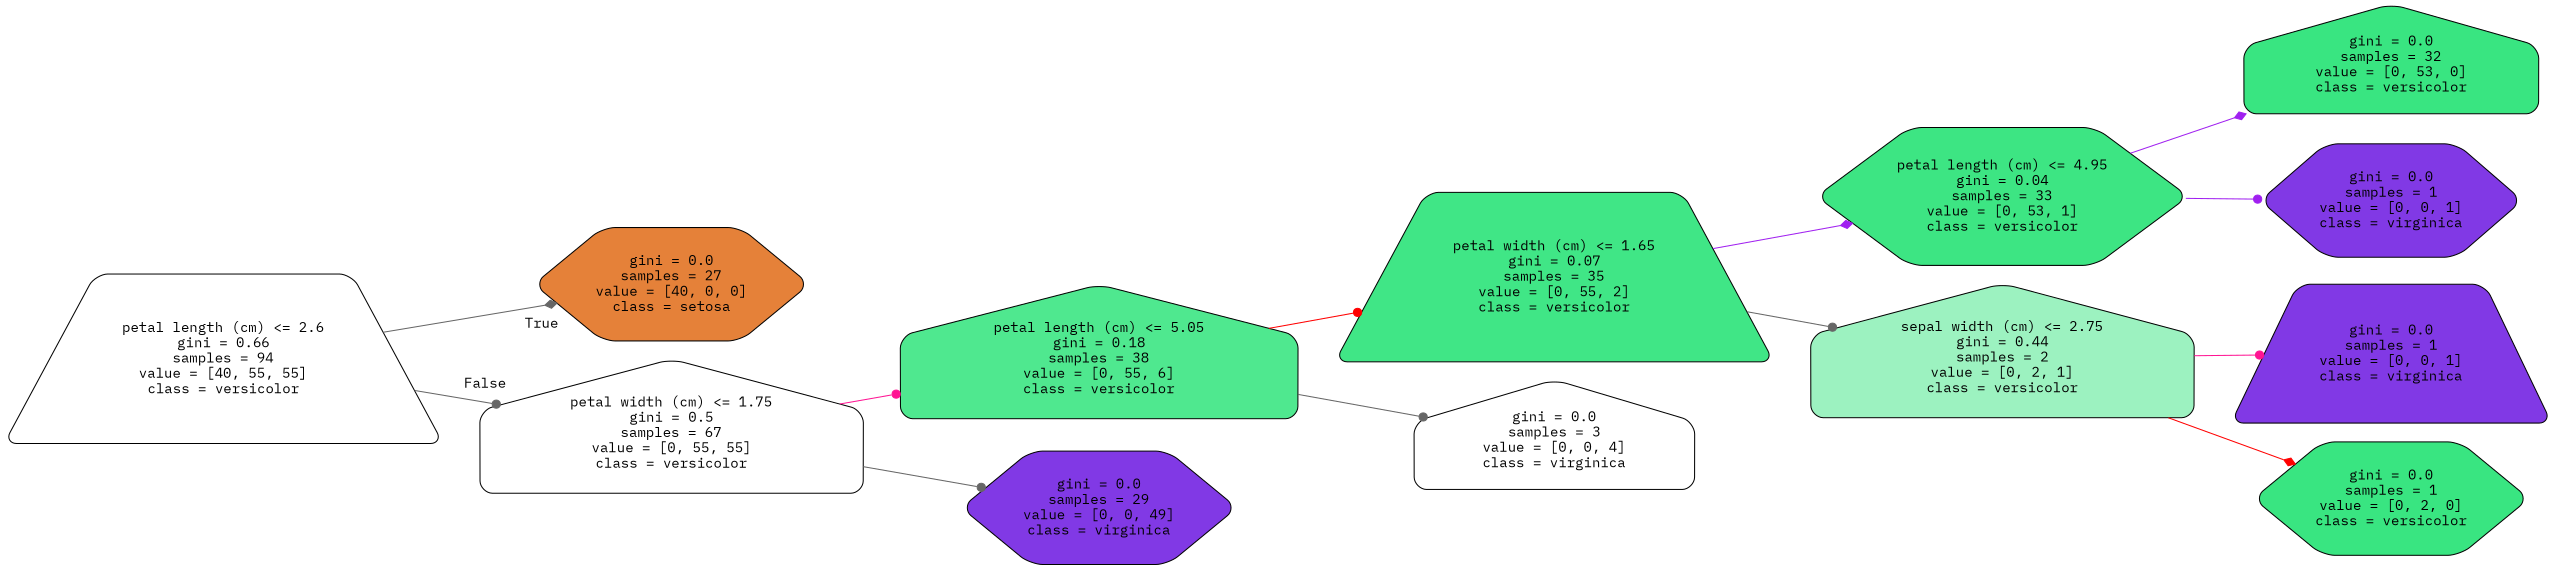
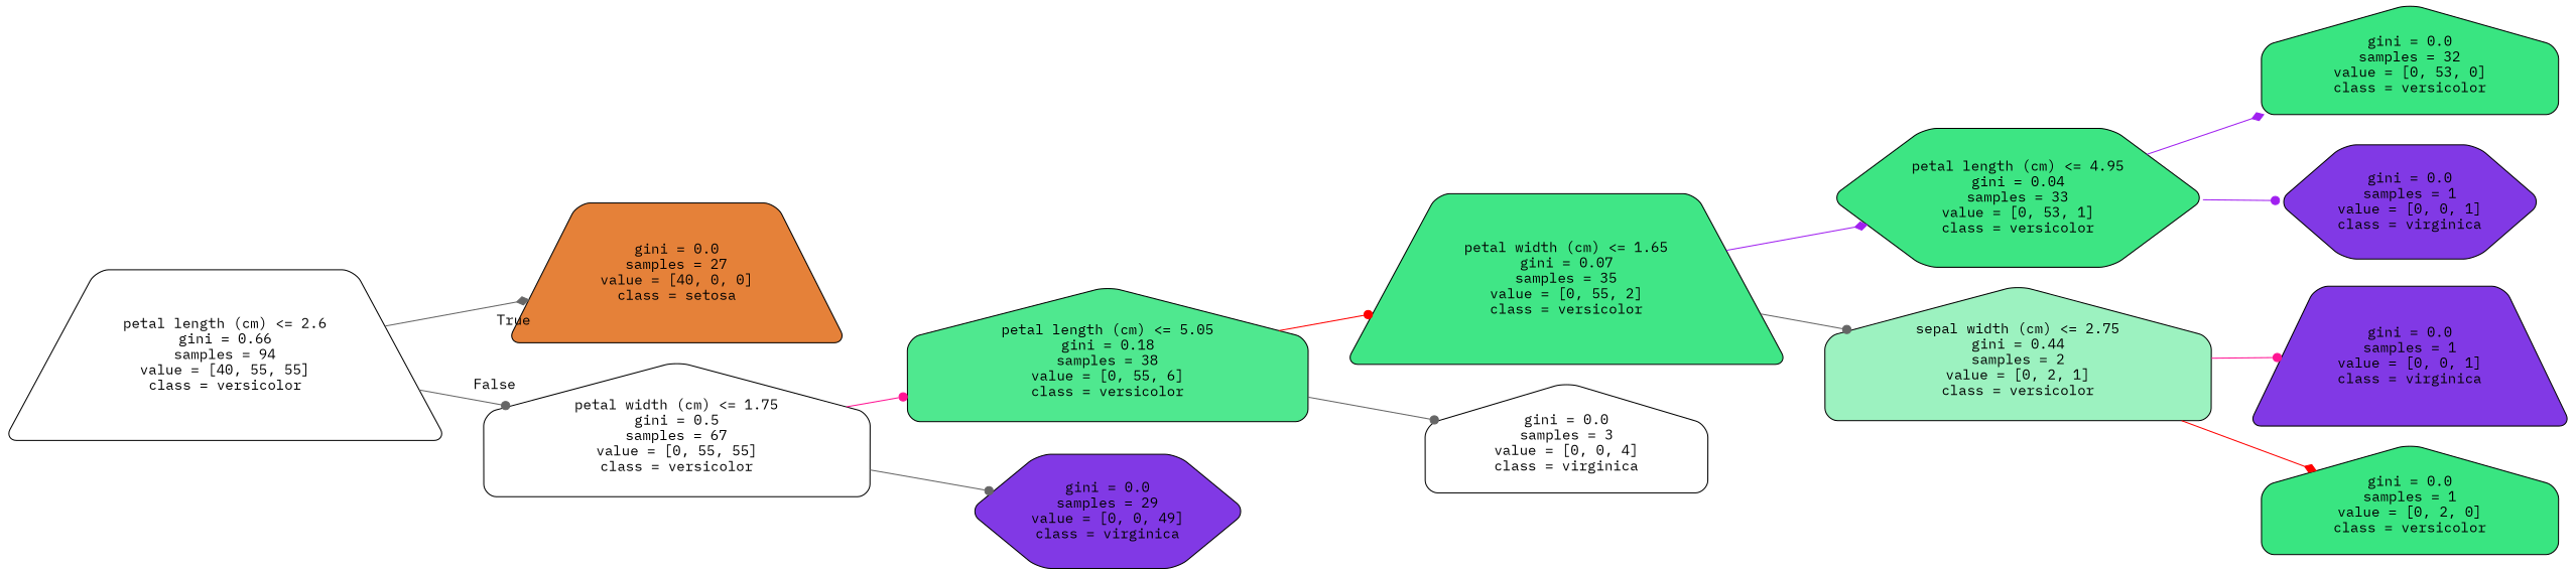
  digraph {
    fontname="IBM Plex Mono"
    rankdir=LR
    node [color=black fillcolor="#ffffff" fontname="IBM Plex Mono" shape=hexagon style="filled, rounded"]
    edge [arrowhead=dot color=gray40 fontname="IBM Plex Mono"]
    n1 [label="petal length (cm) <= 2.6\ngini = 0.66\nsamples = 94\nvalue = [40, 55, 55]\nclass = versicolor" shape=trapezium]
-   n2 [fillcolor="#e58139" label="gini = 0.0\nsamples = 27\nvalue = [40, 0, 0]\nclass = setosa"]
+   n2 [fillcolor="#e58139" label="gini = 0.0\nsamples = 27\nvalue = [40, 0, 0]\nclass = setosa" shape=trapezium]
    n3 [label="petal width (cm) <= 1.75\ngini = 0.5\nsamples = 67\nvalue = [0, 55, 55]\nclass = versicolor" shape=house]
    n4 [fillcolor="#4fe88f" label="petal length (cm) <= 5.05\ngini = 0.18\nsamples = 38\nvalue = [0, 55, 6]\nclass = versicolor" shape=house]
    n5 [fillcolor="#8139e5" label="gini = 0.0\nsamples = 29\nvalue = [0, 0, 49]\nclass = virginica"]
    n6 [fillcolor="#40e686" label="petal width (cm) <= 1.65\ngini = 0.07\nsamples = 35\nvalue = [0, 55, 2]\nclass = versicolor" shape=trapezium]
    n7 [label="gini = 0.0\nsamples = 3\nvalue = [0, 0, 4]\nclass = virginica" shape=house]
    n8 [fillcolor="#3de583" label="petal length (cm) <= 4.95\ngini = 0.04\nsamples = 33\nvalue = [0, 53, 1]\nclass = versicolor"]
    n9 [fillcolor="#9cf2c0" label="sepal width (cm) <= 2.75\ngini = 0.44\nsamples = 2\nvalue = [0, 2, 1]\nclass = versicolor" shape=house]
    n10 [fillcolor="#39e581" label="gini = 0.0\nsamples = 32\nvalue = [0, 53, 0]\nclass = versicolor" shape=house]
    n11 [fillcolor="#8139e5" label="gini = 0.0\nsamples = 1\nvalue = [0, 0, 1]\nclass = virginica"]
    n12 [fillcolor="#8139e5" label="gini = 0.0\nsamples = 1\nvalue = [0, 0, 1]\nclass = virginica" shape=trapezium]
-   n13 [fillcolor="#39e581" label="gini = 0.0\nsamples = 1\nvalue = [0, 2, 0]\nclass = versicolor"]
+   n13 [fillcolor="#39e581" label="gini = 0.0\nsamples = 1\nvalue = [0, 2, 0]\nclass = versicolor" shape=house]
    n1 -> n2 [arrowhead=diamond headlabel=True labelangle=45 labeldistance=2.5]
    n1 -> n3 [headlabel=False labelangle=-45 labeldistance=2.5]
    n3 -> n4 [color=deeppink]
    n3 -> n5
    n4 -> n6 [color=red]
    n4 -> n7
    n6 -> n8 [arrowhead=diamond color=purple]
    n6 -> n9
    n8 -> n10 [arrowhead=diamond color=purple]
    n8 -> n11 [color=purple]
    n9 -> n12 [color=deeppink]
    n9 -> n13 [arrowhead=diamond color=red]
  }
